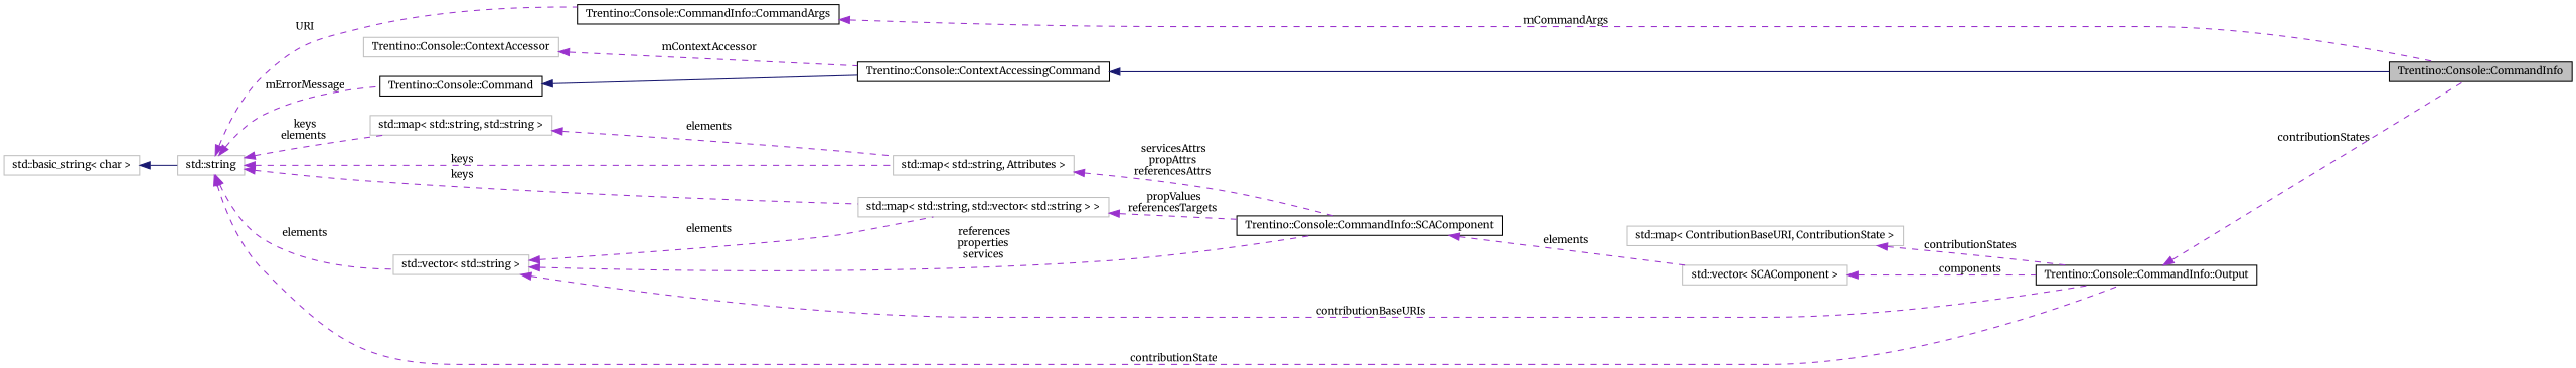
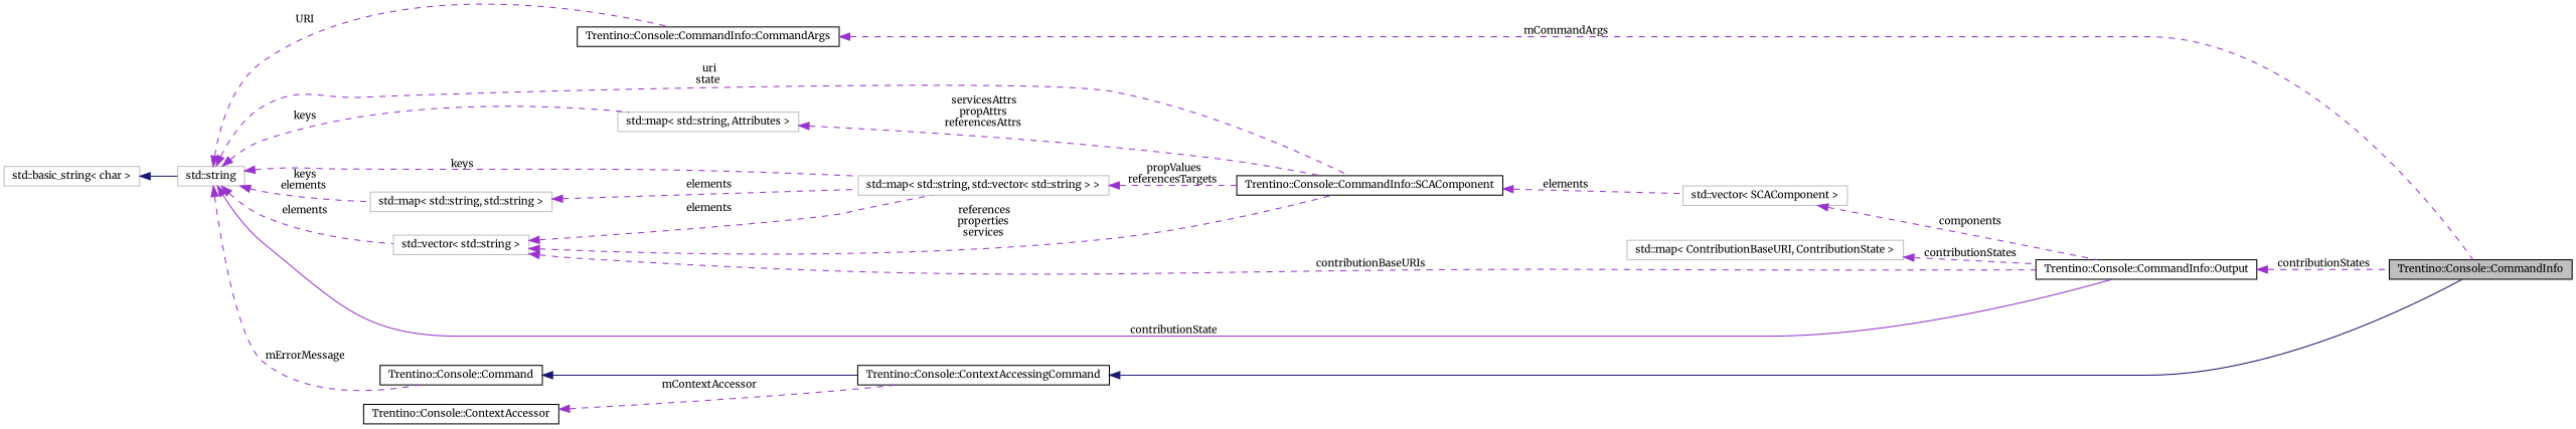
  digraph {
    fontname=Merriweather
    rankdir=LR
    node [color=grey75 fillcolor=white fontname=Merriweather fontsize=10 shape=record style=filled]
    edge [color=darkorchid3 dir=back fontname=Merriweather fontsize=10 labelfontname=Helvetica labelfontsize=10 style=dashed]
    n1 [color=black fillcolor=grey75 fontcolor=black height=0.2 label="Trentino::Console::CommandInfo" width=0.4]
    n2 [color=black height=0.2 label="Trentino::Console::ContextAccessingCommand" width=0.4]
    n3 [color=black height=0.2 label="Trentino::Console::Command" width=0.4]
    n4 [height=0.2 label="std::string" width=0.4]
    n5 [color=black height=0.2 label="Trentino::Console::CommandInfo::CommandArgs" width=0.4]
    n6 [color=black height=0.2 label="Trentino::Console::CommandInfo::Output" width=0.4]
    n7 [color=black height=0.2 label="Trentino::Console::CommandInfo::SCAComponent" width=0.4]
    n8 [height=0.2 label="std::map\< std::string, Attributes \>" width=0.4]
    n9 [height=0.2 label="std::map\< std::string, std::string \>" width=0.4]
    n10 [height=0.2 label="std::map\< std::string, std::vector\< std::string \> \>" width=0.4]
    n11 [height=0.2 label="std::vector\< std::string \>" width=0.4]
    n12 [height=0.2 label="std::vector\< SCAComponent \>" width=0.4]
    n13 [height=0.2 label="std::basic_string\< char \>" width=0.4]
-   n14 [height=0.2 label="Trentino::Console::ContextAccessor" width=0.4]
+   n14 [color=black height=0.2 label="Trentino::Console::ContextAccessor" width=0.4]
    n15 [height=0.2 label="std::map\< ContributionBaseURI, ContributionState \>" width=0.4]
    n2 -> n1 [color=midnightblue style=solid]
    n3 -> n2 [color=midnightblue style=solid]
    n4 -> n3 [label=" mErrorMessage"]
    n4 -> n5 [label=" URI"]
-   n4 -> n6 [label=" contributionState"]
+   n4 -> n6 [label=" contributionState" style=solid]
+   n4 -> n7 [label=" uri\nstate"]
    n4 -> n8 [label=" keys"]
    n4 -> n9 [label=" keys\nelements"]
    n4 -> n10 [label=" keys"]
    n4 -> n11 [label=" elements"]
    n5 -> n1 [label=" mCommandArgs"]
    n6 -> n1 [label=" contributionStates"]
    n7 -> n12 [label=" elements"]
    n8 -> n7 [label=" servicesAttrs\npropAttrs\nreferencesAttrs"]
-   n9 -> n8 [label=" elements"]
+   n9 -> n10 [label=" elements"]
    n10 -> n7 [label=" propValues\nreferencesTargets"]
    n11 -> n6 [label=" contributionBaseURIs"]
    n11 -> n7 [label=" references\nproperties\nservices"]
    n11 -> n10 [label=" elements"]
    n12 -> n6 [label=" components"]
    n13 -> n4 [color=midnightblue style=solid]
    n14 -> n2 [label=" mContextAccessor"]
    n15 -> n6 [label=" contributionStates"]
  }
